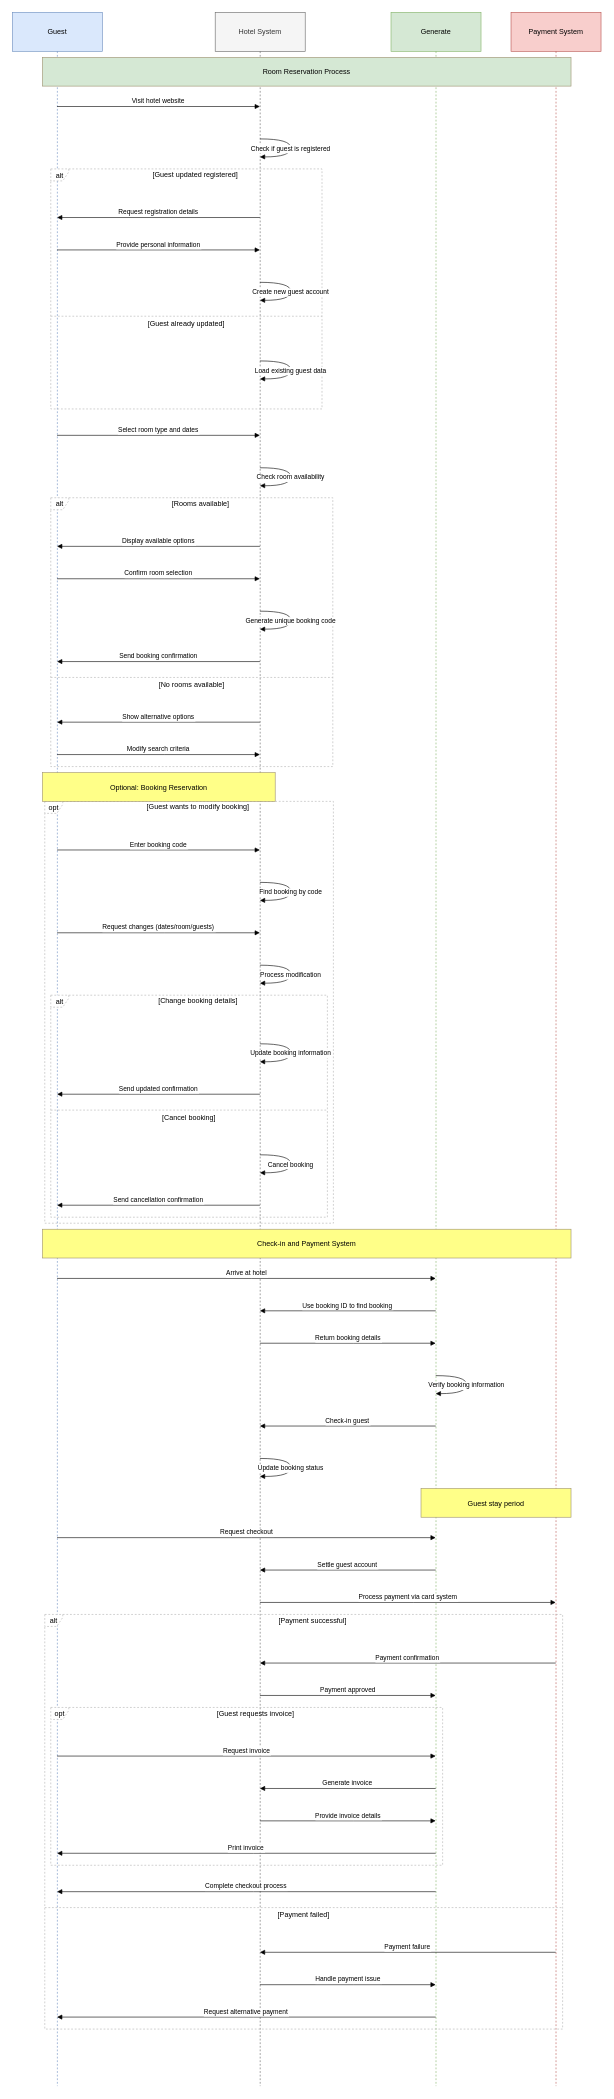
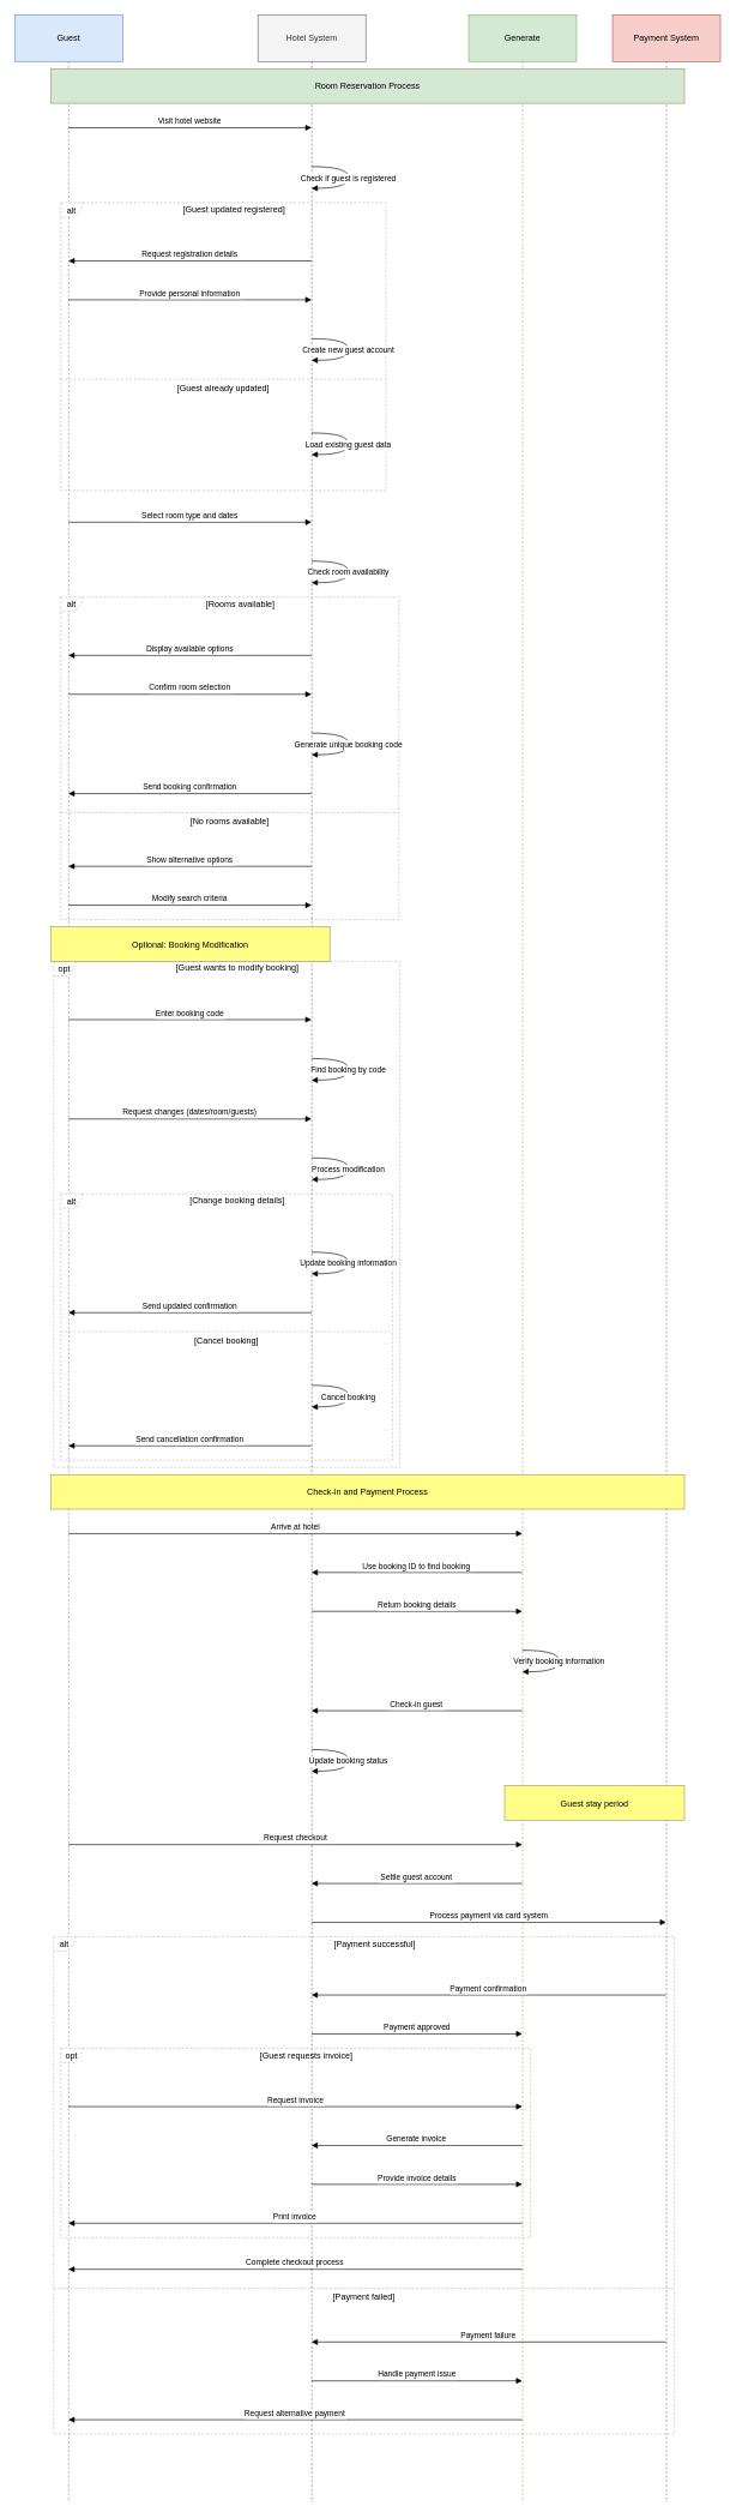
  <mxCell id="0" />
  <mxCell id="1" parent="0" />
  <mxCell id="2" value="Guest" style="shape=umlLifeline;perimeter=lifelinePerimeter;whiteSpace=wrap;container=1;dropTarget=0;collapsible=0;recursiveResize=0;outlineConnect=0;portConstraint=eastwest;newEdgeStyle={&quot;edgeStyle&quot;:&quot;elbowEdgeStyle&quot;,&quot;elbow&quot;:&quot;vertical&quot;,&quot;curved&quot;:0,&quot;rounded&quot;:0};size=65;fillColor=#dae8fc;strokeColor=#6c8ebf;" vertex="1" parent="1"><mxGeometry x="20" y="20" width="150" height="3456" as="geometry" /></mxCell>
  <mxCell id="3" value="Hotel System" style="shape=umlLifeline;perimeter=lifelinePerimeter;whiteSpace=wrap;container=1;dropTarget=0;collapsible=0;recursiveResize=0;outlineConnect=0;portConstraint=eastwest;newEdgeStyle={&quot;edgeStyle&quot;:&quot;elbowEdgeStyle&quot;,&quot;elbow&quot;:&quot;vertical&quot;,&quot;curved&quot;:0,&quot;rounded&quot;:0};size=65;fillColor=#f5f5f5;fontColor=#333333;strokeColor=#666666;" vertex="1" parent="1"><mxGeometry x="358" y="20" width="150" height="3456" as="geometry" /></mxCell>
  <mxCell id="4" value="Generate" style="shape=umlLifeline;perimeter=lifelinePerimeter;whiteSpace=wrap;container=1;dropTarget=0;collapsible=0;recursiveResize=0;outlineConnect=0;portConstraint=eastwest;newEdgeStyle={&quot;edgeStyle&quot;:&quot;elbowEdgeStyle&quot;,&quot;elbow&quot;:&quot;vertical&quot;,&quot;curved&quot;:0,&quot;rounded&quot;:0};size=65;fillColor=#d5e8d4;strokeColor=#82b366;" vertex="1" parent="1"><mxGeometry x="651" y="20" width="150" height="3456" as="geometry" /></mxCell>
  <mxCell id="5" value="Payment System" style="shape=umlLifeline;perimeter=lifelinePerimeter;whiteSpace=wrap;container=1;dropTarget=0;collapsible=0;recursiveResize=0;outlineConnect=0;portConstraint=eastwest;newEdgeStyle={&quot;edgeStyle&quot;:&quot;elbowEdgeStyle&quot;,&quot;elbow&quot;:&quot;vertical&quot;,&quot;curved&quot;:0,&quot;rounded&quot;:0};size=65;fillColor=#f8cecc;strokeColor=#b85450;" vertex="1" parent="1"><mxGeometry x="851" y="20" width="150" height="3456" as="geometry" /></mxCell>
  <mxCell id="6" value="alt" style="shape=umlFrame;dashed=1;pointerEvents=0;dropTarget=0;strokeColor=#B3B3B3;height=20;width=30" vertex="1" parent="1"><mxGeometry x="84" y="281" width="452" height="400" as="geometry" /></mxCell>
  <mxCell id="7" value="[Guest updated registered]" style="text;strokeColor=none;fillColor=none;align=center;verticalAlign=middle;whiteSpace=wrap;" vertex="1" parent="6"><mxGeometry x="30" width="422" height="20" as="geometry" /></mxCell>
  <mxCell id="8" value="[Guest already updated]" style="shape=line;dashed=1;whiteSpace=wrap;verticalAlign=top;labelPosition=center;verticalLabelPosition=middle;align=center;strokeColor=#B3B3B3;" vertex="1" parent="6"><mxGeometry y="244" width="452" height="3" as="geometry" /></mxCell>
  <mxCell id="9" value="alt" style="shape=umlFrame;dashed=1;pointerEvents=0;dropTarget=0;strokeColor=#B3B3B3;height=20;width=30" vertex="1" parent="1"><mxGeometry x="84" y="829" width="470" height="448" as="geometry" /></mxCell>
  <mxCell id="10" value="[Rooms available]" style="text;strokeColor=none;fillColor=none;align=center;verticalAlign=middle;whiteSpace=wrap;" vertex="1" parent="9"><mxGeometry x="30" width="440" height="20" as="geometry" /></mxCell>
  <mxCell id="11" value="[No rooms available]" style="shape=line;dashed=1;whiteSpace=wrap;verticalAlign=top;labelPosition=center;verticalLabelPosition=middle;align=center;strokeColor=#B3B3B3;" vertex="1" parent="9"><mxGeometry y="298" width="470" height="3" as="geometry" /></mxCell>
  <mxCell id="12" value="alt" style="shape=umlFrame;dashed=1;pointerEvents=0;dropTarget=0;strokeColor=#B3B3B3;height=20;width=30" vertex="1" parent="1"><mxGeometry x="84" y="1658" width="461" height="370" as="geometry" /></mxCell>
  <mxCell id="13" value="[Change booking details]" style="text;strokeColor=none;fillColor=none;align=center;verticalAlign=middle;whiteSpace=wrap;" vertex="1" parent="12"><mxGeometry x="30" width="431" height="20" as="geometry" /></mxCell>
  <mxCell id="14" value="[Cancel booking]" style="shape=line;dashed=1;whiteSpace=wrap;verticalAlign=top;labelPosition=center;verticalLabelPosition=middle;align=center;strokeColor=#B3B3B3;" vertex="1" parent="12"><mxGeometry y="190" width="461" height="3" as="geometry" /></mxCell>
  <mxCell id="15" value="opt" style="shape=umlFrame;dashed=1;pointerEvents=0;dropTarget=0;strokeColor=#B3B3B3;height=20;width=30" vertex="1" parent="1"><mxGeometry x="74" y="1335" width="481" height="703" as="geometry" /></mxCell>
  <mxCell id="16" value="[Guest wants to modify booking]" style="text;strokeColor=none;fillColor=none;align=center;verticalAlign=middle;whiteSpace=wrap;" vertex="1" parent="15"><mxGeometry x="30" width="451" height="20" as="geometry" /></mxCell>
  <mxCell id="17" value="opt" style="shape=umlFrame;dashed=1;pointerEvents=0;dropTarget=0;strokeColor=#B3B3B3;height=20;width=30" vertex="1" parent="1"><mxGeometry x="84" y="2845" width="653" height="263" as="geometry" /></mxCell>
  <mxCell id="18" value="[Guest requests invoice]" style="text;strokeColor=none;fillColor=none;align=center;verticalAlign=middle;whiteSpace=wrap;" vertex="1" parent="17"><mxGeometry x="30" width="623" height="20" as="geometry" /></mxCell>
  <mxCell id="19" value="alt" style="shape=umlFrame;dashed=1;pointerEvents=0;dropTarget=0;strokeColor=#B3B3B3;height=20;width=30" vertex="1" parent="1"><mxGeometry x="74" y="2690" width="863" height="691" as="geometry" /></mxCell>
  <mxCell id="20" value="[Payment successful]" style="text;strokeColor=none;fillColor=none;align=center;verticalAlign=middle;whiteSpace=wrap;" vertex="1" parent="19"><mxGeometry x="30" width="833" height="20" as="geometry" /></mxCell>
  <mxCell id="21" value="[Payment failed]" style="shape=line;dashed=1;whiteSpace=wrap;verticalAlign=top;labelPosition=center;verticalLabelPosition=middle;align=center;strokeColor=#B3B3B3;" vertex="1" parent="19"><mxGeometry y="487" width="863" height="3" as="geometry" /></mxCell>
  <mxCell id="22" value="Visit hotel website" style="verticalAlign=bottom;edgeStyle=elbowEdgeStyle;elbow=vertical;curved=0;rounded=0;endArrow=block;" edge="1" parent="1" source="2" target="3"><mxGeometry relative="1" as="geometry"><Array as="points"><mxPoint x="273" y="177" /></Array></mxGeometry></mxCell>
  <mxCell id="23" value="Check if guest is registered" style="curved=1;endArrow=block;rounded=0;" edge="1" parent="1" source="3" target="3"><mxGeometry relative="1" as="geometry"><Array as="points"><mxPoint x="484" y="231" /><mxPoint x="484" y="261" /></Array></mxGeometry></mxCell>
  <mxCell id="24" value="Request registration details" style="verticalAlign=bottom;edgeStyle=elbowEdgeStyle;elbow=vertical;curved=0;rounded=0;endArrow=block;" edge="1" parent="1" source="3" target="2"><mxGeometry relative="1" as="geometry"><Array as="points"><mxPoint x="276" y="362" /></Array></mxGeometry></mxCell>
  <mxCell id="25" value="Provide personal information" style="verticalAlign=bottom;edgeStyle=elbowEdgeStyle;elbow=vertical;curved=0;rounded=0;endArrow=block;" edge="1" parent="1" source="2" target="3"><mxGeometry relative="1" as="geometry"><Array as="points"><mxPoint x="273" y="416" /></Array></mxGeometry></mxCell>
  <mxCell id="26" value="Create new guest account" style="curved=1;endArrow=block;rounded=0;" edge="1" parent="1" source="3" target="3"><mxGeometry relative="1" as="geometry"><Array as="points"><mxPoint x="484" y="470" /><mxPoint x="484" y="500" /></Array></mxGeometry></mxCell>
  <mxCell id="27" value="Load existing guest data" style="curved=1;endArrow=block;rounded=0;" edge="1" parent="1" source="3" target="3"><mxGeometry relative="1" as="geometry"><Array as="points"><mxPoint x="484" y="601" /><mxPoint x="484" y="631" /></Array></mxGeometry></mxCell>
  <mxCell id="28" value="Select room type and dates" style="verticalAlign=bottom;edgeStyle=elbowEdgeStyle;elbow=vertical;curved=0;rounded=0;endArrow=block;" edge="1" parent="1" source="2" target="3"><mxGeometry relative="1" as="geometry"><Array as="points"><mxPoint x="273" y="725" /></Array></mxGeometry></mxCell>
  <mxCell id="29" value="Check room availability" style="curved=1;endArrow=block;rounded=0;" edge="1" parent="1" source="3" target="3"><mxGeometry relative="1" as="geometry"><Array as="points"><mxPoint x="484" y="779" /><mxPoint x="484" y="809" /></Array></mxGeometry></mxCell>
  <mxCell id="30" value="Display available options" style="verticalAlign=bottom;edgeStyle=elbowEdgeStyle;elbow=vertical;curved=0;rounded=0;endArrow=block;" edge="1" parent="1" source="3" target="2"><mxGeometry relative="1" as="geometry"><Array as="points"><mxPoint x="276" y="910" /></Array></mxGeometry></mxCell>
  <mxCell id="31" value="Confirm room selection" style="verticalAlign=bottom;edgeStyle=elbowEdgeStyle;elbow=vertical;curved=0;rounded=0;endArrow=block;" edge="1" parent="1" source="2" target="3"><mxGeometry relative="1" as="geometry"><Array as="points"><mxPoint x="273" y="964" /></Array></mxGeometry></mxCell>
  <mxCell id="32" value="Generate unique booking code" style="curved=1;endArrow=block;rounded=0;" edge="1" parent="1" source="3" target="3"><mxGeometry relative="1" as="geometry"><Array as="points"><mxPoint x="484" y="1018" /><mxPoint x="484" y="1048" /></Array></mxGeometry></mxCell>
  <mxCell id="33" value="Send booking confirmation" style="verticalAlign=bottom;edgeStyle=elbowEdgeStyle;elbow=vertical;curved=0;rounded=0;endArrow=block;" edge="1" parent="1" source="3" target="2"><mxGeometry relative="1" as="geometry"><Array as="points"><mxPoint x="276" y="1102" /></Array></mxGeometry></mxCell>
  <mxCell id="34" value="Show alternative options" style="verticalAlign=bottom;edgeStyle=elbowEdgeStyle;elbow=vertical;curved=0;rounded=0;endArrow=block;" edge="1" parent="1" source="3" target="2"><mxGeometry relative="1" as="geometry"><Array as="points"><mxPoint x="276" y="1203" /></Array></mxGeometry></mxCell>
  <mxCell id="35" value="Modify search criteria" style="verticalAlign=bottom;edgeStyle=elbowEdgeStyle;elbow=vertical;curved=0;rounded=0;endArrow=block;" edge="1" parent="1" source="2" target="3"><mxGeometry relative="1" as="geometry"><Array as="points"><mxPoint x="273" y="1257" /></Array></mxGeometry></mxCell>
  <mxCell id="36" value="Enter booking code" style="verticalAlign=bottom;edgeStyle=elbowEdgeStyle;elbow=vertical;curved=0;rounded=0;endArrow=block;" edge="1" parent="1" source="2" target="3"><mxGeometry relative="1" as="geometry"><Array as="points"><mxPoint x="273" y="1416" /></Array></mxGeometry></mxCell>
  <mxCell id="37" value="Find booking by code" style="curved=1;endArrow=block;rounded=0;" edge="1" parent="1" source="3" target="3"><mxGeometry relative="1" as="geometry"><Array as="points"><mxPoint x="484" y="1470" /><mxPoint x="484" y="1500" /></Array></mxGeometry></mxCell>
  <mxCell id="38" value="Request changes (dates/room/guests)" style="verticalAlign=bottom;edgeStyle=elbowEdgeStyle;elbow=vertical;curved=0;rounded=0;endArrow=block;" edge="1" parent="1" source="2" target="3"><mxGeometry relative="1" as="geometry"><Array as="points"><mxPoint x="273" y="1554" /></Array></mxGeometry></mxCell>
  <mxCell id="39" value="Process modification" style="curved=1;endArrow=block;rounded=0;" edge="1" parent="1" source="3" target="3"><mxGeometry relative="1" as="geometry"><Array as="points"><mxPoint x="484" y="1608" /><mxPoint x="484" y="1638" /></Array></mxGeometry></mxCell>
  <mxCell id="40" value="Update booking information" style="curved=1;endArrow=block;rounded=0;" edge="1" parent="1" source="3" target="3"><mxGeometry relative="1" as="geometry"><Array as="points"><mxPoint x="484" y="1739" /><mxPoint x="484" y="1769" /></Array></mxGeometry></mxCell>
  <mxCell id="41" value="Send updated confirmation" style="verticalAlign=bottom;edgeStyle=elbowEdgeStyle;elbow=vertical;curved=0;rounded=0;endArrow=block;" edge="1" parent="1" source="3" target="2"><mxGeometry relative="1" as="geometry"><Array as="points"><mxPoint x="276" y="1823" /></Array></mxGeometry></mxCell>
  <mxCell id="42" value="Cancel booking" style="curved=1;endArrow=block;rounded=0;" edge="1" parent="1" source="3" target="3"><mxGeometry relative="1" as="geometry"><Array as="points"><mxPoint x="484" y="1924" /><mxPoint x="484" y="1954" /></Array></mxGeometry></mxCell>
  <mxCell id="43" value="Send cancellation confirmation" style="verticalAlign=bottom;edgeStyle=elbowEdgeStyle;elbow=vertical;curved=0;rounded=0;endArrow=block;" edge="1" parent="1" source="3" target="2"><mxGeometry relative="1" as="geometry"><Array as="points"><mxPoint x="276" y="2008" /></Array></mxGeometry></mxCell>
  <mxCell id="44" value="Arrive at hotel" style="verticalAlign=bottom;edgeStyle=elbowEdgeStyle;elbow=vertical;curved=0;rounded=0;endArrow=block;" edge="1" parent="1" source="2" target="4"><mxGeometry relative="1" as="geometry"><Array as="points"><mxPoint x="419" y="2130" /></Array></mxGeometry></mxCell>
  <mxCell id="45" value="Use booking ID to find booking" style="verticalAlign=bottom;edgeStyle=elbowEdgeStyle;elbow=vertical;curved=0;rounded=0;endArrow=block;" edge="1" parent="1" source="4" target="3"><mxGeometry relative="1" as="geometry"><Array as="points"><mxPoint x="591" y="2184" /></Array></mxGeometry></mxCell>
  <mxCell id="46" value="Return booking details" style="verticalAlign=bottom;edgeStyle=elbowEdgeStyle;elbow=vertical;curved=0;rounded=0;endArrow=block;" edge="1" parent="1" source="3" target="4"><mxGeometry relative="1" as="geometry"><Array as="points"><mxPoint x="588" y="2238" /></Array></mxGeometry></mxCell>
  <mxCell id="47" value="Verify booking information" style="curved=1;endArrow=block;rounded=0;" edge="1" parent="1" source="4" target="4"><mxGeometry relative="1" as="geometry"><Array as="points"><mxPoint x="777" y="2292" /><mxPoint x="777" y="2322" /></Array></mxGeometry></mxCell>
  <mxCell id="48" value="Check-in guest" style="verticalAlign=bottom;edgeStyle=elbowEdgeStyle;elbow=vertical;curved=0;rounded=0;endArrow=block;" edge="1" parent="1" source="4" target="3"><mxGeometry relative="1" as="geometry"><Array as="points"><mxPoint x="591" y="2376" /></Array></mxGeometry></mxCell>
  <mxCell id="49" value="Update booking status" style="curved=1;endArrow=block;rounded=0;" edge="1" parent="1" source="3" target="3"><mxGeometry relative="1" as="geometry"><Array as="points"><mxPoint x="484" y="2430" /><mxPoint x="484" y="2460" /></Array></mxGeometry></mxCell>
  <mxCell id="50" value="Request checkout" style="verticalAlign=bottom;edgeStyle=elbowEdgeStyle;elbow=vertical;curved=0;rounded=0;endArrow=block;" edge="1" parent="1" source="2" target="4"><mxGeometry relative="1" as="geometry"><Array as="points"><mxPoint x="419" y="2562" /></Array></mxGeometry></mxCell>
  <mxCell id="51" value="Settle guest account" style="verticalAlign=bottom;edgeStyle=elbowEdgeStyle;elbow=vertical;curved=0;rounded=0;endArrow=block;" edge="1" parent="1" source="4" target="3"><mxGeometry relative="1" as="geometry"><Array as="points"><mxPoint x="591" y="2616" /></Array></mxGeometry></mxCell>
  <mxCell id="52" value="Process payment via card system" style="verticalAlign=bottom;edgeStyle=elbowEdgeStyle;elbow=vertical;curved=0;rounded=0;endArrow=block;" edge="1" parent="1" source="3" target="5"><mxGeometry relative="1" as="geometry"><Array as="points"><mxPoint x="688" y="2670" /></Array></mxGeometry></mxCell>
  <mxCell id="53" value="Payment confirmation" style="verticalAlign=bottom;edgeStyle=elbowEdgeStyle;elbow=vertical;curved=0;rounded=0;endArrow=block;" edge="1" parent="1" source="5" target="3"><mxGeometry relative="1" as="geometry"><Array as="points"><mxPoint x="691" y="2771" /></Array></mxGeometry></mxCell>
  <mxCell id="54" value="Payment approved" style="verticalAlign=bottom;edgeStyle=elbowEdgeStyle;elbow=vertical;curved=0;rounded=0;endArrow=block;" edge="1" parent="1" source="3" target="4"><mxGeometry relative="1" as="geometry"><Array as="points"><mxPoint x="588" y="2825" /></Array></mxGeometry></mxCell>
  <mxCell id="55" value="Request invoice" style="verticalAlign=bottom;edgeStyle=elbowEdgeStyle;elbow=vertical;curved=0;rounded=0;endArrow=block;" edge="1" parent="1" source="2" target="4"><mxGeometry relative="1" as="geometry"><Array as="points"><mxPoint x="419" y="2926" /></Array></mxGeometry></mxCell>
  <mxCell id="56" value="Generate invoice" style="verticalAlign=bottom;edgeStyle=elbowEdgeStyle;elbow=vertical;curved=0;rounded=0;endArrow=block;" edge="1" parent="1" source="4" target="3"><mxGeometry relative="1" as="geometry"><Array as="points"><mxPoint x="591" y="2980" /></Array></mxGeometry></mxCell>
  <mxCell id="57" value="Provide invoice details" style="verticalAlign=bottom;edgeStyle=elbowEdgeStyle;elbow=vertical;curved=0;rounded=0;endArrow=block;" edge="1" parent="1" source="3" target="4"><mxGeometry relative="1" as="geometry"><Array as="points"><mxPoint x="588" y="3034" /></Array></mxGeometry></mxCell>
  <mxCell id="58" value="Print invoice" style="verticalAlign=bottom;edgeStyle=elbowEdgeStyle;elbow=vertical;curved=0;rounded=0;endArrow=block;" edge="1" parent="1" source="4" target="2"><mxGeometry relative="1" as="geometry"><Array as="points"><mxPoint x="422" y="3088" /></Array></mxGeometry></mxCell>
  <mxCell id="59" value="Complete checkout process" style="verticalAlign=bottom;edgeStyle=elbowEdgeStyle;elbow=vertical;curved=0;rounded=0;endArrow=block;" edge="1" parent="1" source="4" target="2"><mxGeometry relative="1" as="geometry"><Array as="points"><mxPoint x="422" y="3152" /></Array></mxGeometry></mxCell>
  <mxCell id="60" value="Payment failure" style="verticalAlign=bottom;edgeStyle=elbowEdgeStyle;elbow=vertical;curved=0;rounded=0;endArrow=block;" edge="1" parent="1" source="5" target="3"><mxGeometry relative="1" as="geometry"><Array as="points"><mxPoint x="691" y="3253" /></Array></mxGeometry></mxCell>
  <mxCell id="61" value="Handle payment issue" style="verticalAlign=bottom;edgeStyle=elbowEdgeStyle;elbow=vertical;curved=0;rounded=0;endArrow=block;" edge="1" parent="1" source="3" target="4"><mxGeometry relative="1" as="geometry"><Array as="points"><mxPoint x="588" y="3307" /></Array></mxGeometry></mxCell>
  <mxCell id="62" value="Request alternative payment" style="verticalAlign=bottom;edgeStyle=elbowEdgeStyle;elbow=vertical;curved=0;rounded=0;endArrow=block;" edge="1" parent="1" source="4" target="2"><mxGeometry relative="1" as="geometry"><Array as="points"><mxPoint x="422" y="3361" /></Array></mxGeometry></mxCell>
  <mxCell id="63" value="Room Reservation Process" style="fillColor=#d5e8d4;strokeColor=#9E916F;" vertex="1" parent="1"><mxGeometry x="70" y="95" width="881" height="48" as="geometry" /></mxCell>
- <mxCell id="64" value="Optional: Booking Reservation" style="fillColor=#ffff88;strokeColor=#9E916F;" vertex="1" parent="1"><mxGeometry x="70" y="1287" width="388" height="48" as="geometry" /></mxCell>
- <mxCell id="65" value="Check-in and Payment System" style="fillColor=#ffff88;strokeColor=#9E916F;" vertex="1" parent="1"><mxGeometry x="70" y="2048" width="881" height="48" as="geometry" /></mxCell>
+ <mxCell id="64" value="Optional: Booking Modification" style="fillColor=#ffff88;strokeColor=#9E916F;" vertex="1" parent="1"><mxGeometry x="70" y="1287" width="388" height="48" as="geometry" /></mxCell>
+ <mxCell id="65" value="Check-in and Payment Process" style="fillColor=#ffff88;strokeColor=#9E916F;" vertex="1" parent="1"><mxGeometry x="70" y="2048" width="881" height="48" as="geometry" /></mxCell>
  <mxCell id="66" value="Guest stay period" style="fillColor=#ffff88;strokeColor=#9E916F;" vertex="1" parent="1"><mxGeometry x="701" y="2480" width="250" height="48" as="geometry" /></mxCell>
